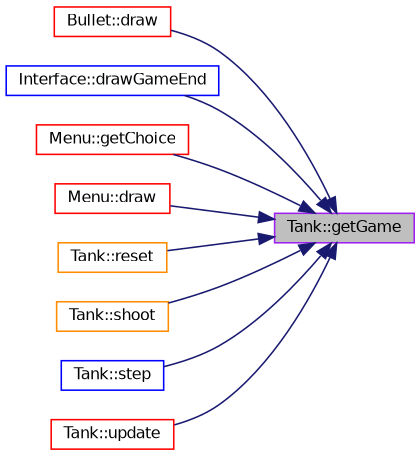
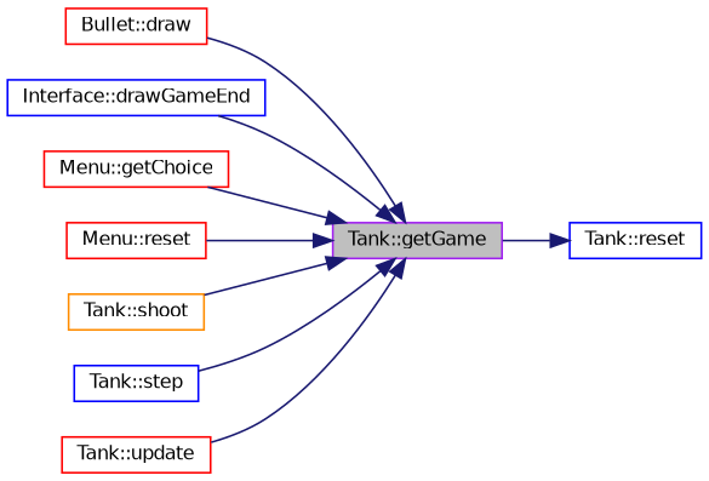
  digraph {
    rankdir=RL
    node [color=red fillcolor=white fontname=Helvetica fontsize=10 shape=record style=filled]
    edge [color=midnightblue dir=back fontname=Helvetica fontsize=10 labelfontname=Helvetica labelfontsize=10 style=solid]
    n1 [color=purple fillcolor=grey75 fontcolor=black height=0.2 label="Tank::getGame" width=0.4]
    n2 [height=0.2 label="Bullet::draw" width=0.4]
    n3 [color=blue height=0.2 label="Interface::drawGameEnd" width=0.4]
    n4 [height=0.2 label="Menu::getChoice" width=0.4]
-   n5 [height=0.2 label="Menu::draw" width=0.4]
-   n6 [color=darkorange height=0.2 label="Tank::reset" width=0.4]
+   n5 [height=0.2 label="Menu::reset" width=0.4]
+   n6 [color=blue height=0.2 label="Tank::reset" width=0.4]
    n7 [color=darkorange height=0.2 label="Tank::shoot" width=0.4]
    n8 [color=blue height=0.2 label="Tank::step" width=0.4]
    n9 [height=0.2 label="Tank::update" width=0.4]
    n1 -> n2
    n1 -> n3
    n1 -> n4
    n1 -> n5
-   n1 -> n6
+   n6 -> n1
    n1 -> n7
    n1 -> n8
    n1 -> n9
  }
